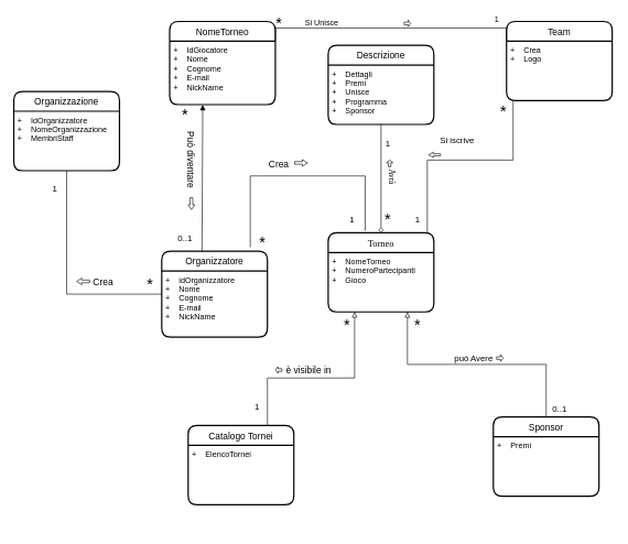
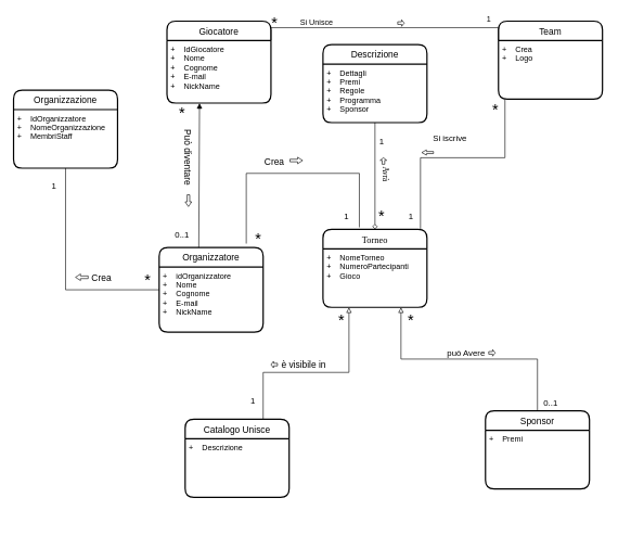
  <mxCell id="0" />
  <mxCell id="1" parent="0" />
- <mxCell id="2" value="NomeTorneo" style="swimlane;childLayout=stackLayout;horizontal=1;startSize=30;horizontalStack=0;rounded=1;fontSize=14;fontStyle=0;strokeWidth=2;resizeParent=0;resizeLast=1;shadow=0;align=center;" parent="1" vertex="1"><mxGeometry x="256" y="32" width="160" height="126" as="geometry"><mxRectangle x="40" y="450" width="70" height="30" as="alternateBounds" /></mxGeometry></mxCell>
+ <mxCell id="2" value="Giocatore" style="swimlane;childLayout=stackLayout;horizontal=1;startSize=30;horizontalStack=0;rounded=1;fontSize=14;fontStyle=0;strokeWidth=2;resizeParent=0;resizeLast=1;shadow=0;align=center;" parent="1" vertex="1"><mxGeometry x="256" y="32" width="160" height="126" as="geometry"><mxRectangle x="40" y="450" width="70" height="30" as="alternateBounds" /></mxGeometry></mxCell>
  <mxCell id="3" value="+    IdGiocatore&#10;+    Nome&#10;+    Cognome&#10;+    E-mail&#10;+    NickName " style="align=left;strokeColor=none;fillColor=none;spacingLeft=4;fontSize=12;verticalAlign=top;resizable=0;rotatable=0;part=1;" parent="2" vertex="1"><mxGeometry y="30" width="160" height="96" as="geometry" /></mxCell>
  <mxCell id="4" value="Team" style="swimlane;childLayout=stackLayout;horizontal=1;startSize=30;horizontalStack=0;rounded=1;fontSize=14;fontStyle=0;strokeWidth=2;resizeParent=0;resizeLast=1;shadow=0;dashed=0;align=center;" parent="1" vertex="1"><mxGeometry x="766" y="32" width="160" height="120" as="geometry"><mxRectangle x="550" y="450" width="70" height="30" as="alternateBounds" /></mxGeometry></mxCell>
  <mxCell id="5" value="+    Crea&#10;+    Logo&#10;" style="align=left;strokeColor=none;fillColor=none;spacingLeft=4;fontSize=12;verticalAlign=top;resizable=0;rotatable=0;part=1;" parent="4" vertex="1"><mxGeometry y="30" width="160" height="90" as="geometry" /></mxCell>
  <mxCell id="6" style="edgeStyle=orthogonalEdgeStyle;rounded=0;orthogonalLoop=1;jettySize=auto;html=1;exitX=1;exitY=0.5;exitDx=0;exitDy=0;entryX=0;entryY=0.5;entryDx=0;entryDy=0;strokeColor=none;" parent="1" source="3" target="5" edge="1"><mxGeometry relative="1" as="geometry" /></mxCell>
  <mxCell id="7" style="edgeStyle=orthogonalEdgeStyle;rounded=0;orthogonalLoop=1;jettySize=auto;html=1;exitX=1;exitY=0.5;exitDx=0;exitDy=0;strokeColor=none;startArrow=none;" parent="1" target="5" edge="1"><mxGeometry relative="1" as="geometry"><mxPoint x="756" y="109" as="sourcePoint" /></mxGeometry></mxCell>
  <mxCell id="8" value="" style="edgeStyle=orthogonalEdgeStyle;rounded=0;orthogonalLoop=1;jettySize=auto;html=1;exitX=1;exitY=0.5;exitDx=0;exitDy=0;strokeColor=none;endArrow=none;" parent="1" source="3" edge="1"><mxGeometry relative="1" as="geometry"><mxPoint x="416" y="107" as="sourcePoint" /><mxPoint x="436.029" y="109" as="targetPoint" /></mxGeometry></mxCell>
  <mxCell id="9" value="Torneo" style="swimlane;childLayout=stackLayout;horizontal=1;startSize=30;horizontalStack=0;rounded=1;fontSize=14;fontStyle=0;strokeWidth=2;resizeParent=0;resizeLast=1;shadow=0;dashed=0;align=center;fontFamily=Times New Roman;" parent="1" vertex="1"><mxGeometry x="496" y="352" width="160" height="120" as="geometry"><mxRectangle x="334" y="740" width="80" height="30" as="alternateBounds" /></mxGeometry></mxCell>
  <mxCell id="10" value="+    NomeTorneo&#10;+    NumeroPartecipanti&#10;+    Gioco&#10;&#10;" style="align=left;strokeColor=none;fillColor=none;spacingLeft=4;fontSize=12;verticalAlign=top;resizable=0;rotatable=0;part=1;" parent="9" vertex="1"><mxGeometry y="30" width="160" height="90" as="geometry" /></mxCell>
  <mxCell id="11" style="edgeStyle=orthogonalEdgeStyle;rounded=0;orthogonalLoop=1;jettySize=auto;html=1;exitX=0.75;exitY=0;exitDx=0;exitDy=0;entryX=0.25;entryY=1;entryDx=0;entryDy=0;fontSize=14;endArrow=block;endFill=0;" parent="1" source="12" target="9" edge="1"><mxGeometry relative="1" as="geometry"><Array as="points"><mxPoint x="404" y="572" /><mxPoint x="536" y="572" /></Array></mxGeometry></mxCell>
- <mxCell id="12" value="Catalogo Tornei" style="swimlane;childLayout=stackLayout;horizontal=1;startSize=30;horizontalStack=0;rounded=1;fontSize=14;fontStyle=0;strokeWidth=2;resizeParent=0;resizeLast=1;shadow=0;align=center;" parent="1" vertex="1"><mxGeometry x="284" y="644" width="160" height="120" as="geometry"><mxRectangle x="40" y="450" width="70" height="30" as="alternateBounds" /></mxGeometry></mxCell>
- <mxCell id="13" value="+    ElencoTornei" style="align=left;strokeColor=none;fillColor=none;spacingLeft=4;fontSize=12;verticalAlign=top;resizable=0;rotatable=0;part=1;" parent="12" vertex="1"><mxGeometry y="30" width="160" height="90" as="geometry" /></mxCell>
+ <mxCell id="12" value="Catalogo Unisce" style="swimlane;childLayout=stackLayout;horizontal=1;startSize=30;horizontalStack=0;rounded=1;fontSize=14;fontStyle=0;strokeWidth=2;resizeParent=0;resizeLast=1;shadow=0;align=center;" parent="1" vertex="1"><mxGeometry x="284" y="644" width="160" height="120" as="geometry"><mxRectangle x="40" y="450" width="70" height="30" as="alternateBounds" /></mxGeometry></mxCell>
+ <mxCell id="13" value="+    Descrizione" style="align=left;strokeColor=none;fillColor=none;spacingLeft=4;fontSize=12;verticalAlign=top;resizable=0;rotatable=0;part=1;" parent="12" vertex="1"><mxGeometry y="30" width="160" height="90" as="geometry" /></mxCell>
  <mxCell id="14" value="Organizzazione" style="swimlane;childLayout=stackLayout;horizontal=1;startSize=30;horizontalStack=0;rounded=1;fontSize=14;fontStyle=0;strokeWidth=2;resizeParent=0;resizeLast=1;shadow=0;align=center;arcSize=15;" parent="1" vertex="1"><mxGeometry x="20" y="138" width="160" height="120" as="geometry"><mxRectangle x="40" y="450" width="70" height="30" as="alternateBounds" /></mxGeometry></mxCell>
  <mxCell id="15" value="+    IdOrganizzatore&#10;+    NomeOrganizzazione&#10;+    MembriStaff&#10;" style="align=left;strokeColor=none;fillColor=none;spacingLeft=4;fontSize=12;verticalAlign=top;resizable=0;rotatable=0;part=1;" parent="14" vertex="1"><mxGeometry y="30" width="160" height="90" as="geometry" /></mxCell>
  <mxCell id="16" style="edgeStyle=orthogonalEdgeStyle;rounded=0;orthogonalLoop=1;jettySize=auto;html=1;exitX=0.5;exitY=0;exitDx=0;exitDy=0;entryX=0.75;entryY=1;entryDx=0;entryDy=0;fontSize=13;endArrow=block;endFill=0;" parent="1" source="17" target="9" edge="1"><mxGeometry relative="1" as="geometry" /></mxCell>
  <mxCell id="17" value="Sponsor" style="swimlane;childLayout=stackLayout;horizontal=1;startSize=30;horizontalStack=0;rounded=1;fontSize=14;fontStyle=0;strokeWidth=2;resizeParent=0;resizeLast=1;shadow=0;align=center;" parent="1" vertex="1"><mxGeometry x="746" y="631" width="160" height="120" as="geometry"><mxRectangle x="40" y="450" width="70" height="30" as="alternateBounds" /></mxGeometry></mxCell>
  <mxCell id="18" value="+    Premi&#10;&#10;" style="align=left;strokeColor=none;fillColor=none;spacingLeft=4;fontSize=12;verticalAlign=top;resizable=0;rotatable=0;part=1;" parent="17" vertex="1"><mxGeometry y="30" width="160" height="90" as="geometry" /></mxCell>
  <mxCell id="19" value="1" style="text;html=1;align=center;verticalAlign=middle;resizable=0;points=[];autosize=1;strokeColor=none;fillColor=none;" parent="1" vertex="1"><mxGeometry x="741" y="20" width="20" height="20" as="geometry" /></mxCell>
  <mxCell id="20" value="*" style="text;html=1;align=center;verticalAlign=middle;resizable=0;points=[];autosize=1;strokeColor=none;fillColor=none;fontSize=24;" parent="1" vertex="1"><mxGeometry x="411" y="20" width="20" height="30" as="geometry" /></mxCell>
  <mxCell id="21" value="Si Unisce" style="text;html=1;align=center;verticalAlign=middle;resizable=0;points=[];autosize=1;strokeColor=none;fillColor=none;" parent="1" vertex="1"><mxGeometry x="451" y="25" width="70" height="20" as="geometry" /></mxCell>
  <mxCell id="22" value="" style="endArrow=classic;html=1;rounded=0;" parent="1" edge="1"><mxGeometry width="50" height="50" relative="1" as="geometry"><mxPoint x="656" y="352" as="sourcePoint" /><mxPoint x="656" y="352" as="targetPoint" /><Array as="points" /></mxGeometry></mxCell>
  <mxCell id="23" value="" style="endArrow=classic;html=1;rounded=0;" parent="1" edge="1"><mxGeometry width="50" height="50" relative="1" as="geometry"><mxPoint x="356" y="222" as="sourcePoint" /><mxPoint x="356" y="222" as="targetPoint" /></mxGeometry></mxCell>
  <mxCell id="24" value="" style="shape=singleArrow;whiteSpace=wrap;html=1;arrowWidth=0.4;arrowSize=0.4;direction=east;fontSize=13;align=right;labelPosition=left;verticalLabelPosition=top;verticalAlign=bottom;" parent="1" vertex="1"><mxGeometry x="611" y="30" width="10" height="10" as="geometry" /></mxCell>
  <mxCell id="25" style="edgeStyle=orthogonalEdgeStyle;rounded=0;orthogonalLoop=1;jettySize=auto;html=1;fontSize=13;endArrow=none;endFill=0;startArrow=none;" parent="1" target="9" edge="1"><mxGeometry relative="1" as="geometry"><mxPoint x="776" y="152" as="sourcePoint" /><Array as="points"><mxPoint x="776" y="152" /><mxPoint x="776" y="152" /><mxPoint x="776" y="242" /><mxPoint x="646" y="242" /></Array></mxGeometry></mxCell>
  <mxCell id="26" value="Si iscrive" style="text;html=1;align=center;verticalAlign=middle;resizable=0;points=[];autosize=1;strokeColor=none;fillColor=none;fontSize=13;" parent="1" vertex="1"><mxGeometry x="656" y="202" width="70" height="20" as="geometry" /></mxCell>
  <mxCell id="27" value="" style="shape=singleArrow;whiteSpace=wrap;html=1;arrowWidth=0.4;arrowSize=0.4;direction=west;" parent="1" vertex="1"><mxGeometry x="648" y="230" width="18" height="8" as="geometry" /></mxCell>
  <mxCell id="28" value="1" style="text;html=1;align=center;verticalAlign=middle;resizable=0;points=[];autosize=1;strokeColor=none;fillColor=none;fontSize=13;" parent="1" vertex="1"><mxGeometry x="621" y="322" width="20" height="20" as="geometry" /></mxCell>
  <mxCell id="29" value="può Avere" style="text;html=1;align=center;verticalAlign=middle;resizable=0;points=[];autosize=1;strokeColor=none;fillColor=none;fontSize=13;" parent="1" vertex="1"><mxGeometry x="671" y="533" width="90" height="18" as="geometry" /></mxCell>
  <mxCell id="30" value="&lt;span style=&quot;font-size: 13px&quot;&gt;0..1&lt;br&gt;&lt;/span&gt;" style="text;html=1;align=center;verticalAlign=middle;resizable=0;points=[];autosize=1;strokeColor=none;fillColor=none;fontSize=24;" parent="1" vertex="1"><mxGeometry x="819" y="598" width="54" height="36" as="geometry" /></mxCell>
  <mxCell id="31" value="" style="shape=singleArrow;whiteSpace=wrap;html=1;arrowWidth=0.4;arrowSize=0.4;fontSize=13;" parent="1" vertex="1"><mxGeometry x="751" y="537" width="10" height="10" as="geometry" /></mxCell>
  <mxCell id="32" value="Crea" style="text;html=1;align=center;verticalAlign=middle;resizable=0;points=[];autosize=1;strokeColor=none;fillColor=none;fontSize=14;" parent="1" vertex="1"><mxGeometry x="130" y="416.75" width="50" height="20" as="geometry" /></mxCell>
  <mxCell id="33" value="" style="edgeStyle=orthogonalEdgeStyle;rounded=0;orthogonalLoop=1;jettySize=auto;html=1;fontSize=24;" parent="1" edge="1"><mxGeometry relative="1" as="geometry"><mxPoint x="928" y="802" as="targetPoint" /></mxGeometry></mxCell>
  <mxCell id="34" value="è visibile in" style="text;html=1;align=center;verticalAlign=middle;resizable=0;points=[];autosize=1;strokeColor=none;fillColor=none;fontSize=14;" parent="1" vertex="1"><mxGeometry x="421" y="551" width="90" height="18" as="geometry" /></mxCell>
  <mxCell id="35" value="&lt;font style=&quot;font-size: 24px&quot;&gt;*&lt;/font&gt;" style="text;html=1;align=center;verticalAlign=middle;resizable=0;points=[];autosize=1;strokeColor=none;fillColor=none;fontSize=14;" parent="1" vertex="1"><mxGeometry x="506" y="474" width="36" height="36" as="geometry" /></mxCell>
  <mxCell id="36" value="&lt;font style=&quot;font-size: 13px&quot;&gt;1&lt;/font&gt;" style="text;html=1;align=center;verticalAlign=middle;resizable=0;points=[];autosize=1;strokeColor=none;fillColor=none;fontSize=24;" parent="1" vertex="1"><mxGeometry x="370" y="595" width="36" height="36" as="geometry" /></mxCell>
  <mxCell id="37" value="" style="shape=singleArrow;whiteSpace=wrap;html=1;arrowWidth=0.4;arrowSize=0.4;fontSize=13;direction=west;" parent="1" vertex="1"><mxGeometry x="416" y="555" width="10" height="10" as="geometry" /></mxCell>
  <mxCell id="38" value="Descrizione" style="swimlane;childLayout=stackLayout;horizontal=1;startSize=30;horizontalStack=0;rounded=1;fontSize=14;fontStyle=0;strokeWidth=2;resizeParent=0;resizeLast=1;shadow=0;align=center;" parent="1" vertex="1"><mxGeometry x="496" y="68" width="160" height="120" as="geometry"><mxRectangle x="40" y="450" width="70" height="30" as="alternateBounds" /></mxGeometry></mxCell>
- <mxCell id="39" value="+    Dettagli&#10;+    Premi&#10;+    Unisce&#10;+    Programma&#10;+    Sponsor&#10;" style="align=left;strokeColor=none;fillColor=none;spacingLeft=4;fontSize=12;verticalAlign=top;resizable=0;rotatable=0;part=1;" parent="38" vertex="1"><mxGeometry y="30" width="160" height="90" as="geometry" /></mxCell>
+ <mxCell id="39" value="+    Dettagli&#10;+    Premi&#10;+    Regole&#10;+    Programma&#10;+    Sponsor&#10;" style="align=left;strokeColor=none;fillColor=none;spacingLeft=4;fontSize=12;verticalAlign=top;resizable=0;rotatable=0;part=1;" parent="38" vertex="1"><mxGeometry y="30" width="160" height="90" as="geometry" /></mxCell>
  <mxCell id="40" style="edgeStyle=orthogonalEdgeStyle;rounded=0;orthogonalLoop=1;jettySize=auto;html=1;exitX=1;exitY=0;exitDx=0;exitDy=0;entryX=0;entryY=0;entryDx=0;entryDy=0;fontFamily=Times New Roman;endArrow=none;endFill=0;" parent="1" source="3" target="5" edge="1"><mxGeometry relative="1" as="geometry" /></mxCell>
  <mxCell id="41" style="edgeStyle=orthogonalEdgeStyle;rounded=0;orthogonalLoop=1;jettySize=auto;html=1;exitX=0.5;exitY=1;exitDx=0;exitDy=0;entryX=0.5;entryY=0;entryDx=0;entryDy=0;fontFamily=Times New Roman;endArrow=diamond;endFill=0;" parent="1" source="39" target="9" edge="1"><mxGeometry relative="1" as="geometry" /></mxCell>
  <mxCell id="42" value="Avrà" style="text;html=1;align=center;verticalAlign=middle;resizable=0;points=[];autosize=1;strokeColor=none;fillColor=none;fontFamily=Times New Roman;rotation=90;" parent="1" vertex="1"><mxGeometry x="566" y="258" width="54" height="18" as="geometry" /></mxCell>
  <mxCell id="43" value="" style="shape=singleArrow;whiteSpace=wrap;html=1;arrowWidth=0.4;arrowSize=0.4;direction=north;" parent="1" vertex="1"><mxGeometry x="584" y="242" width="10" height="10" as="geometry" /></mxCell>
  <mxCell id="44" value="*" style="text;html=1;align=center;verticalAlign=middle;resizable=0;points=[];autosize=1;strokeColor=none;fillColor=none;fontSize=24;" parent="1" vertex="1"><mxGeometry x="576" y="317" width="20" height="30" as="geometry" /></mxCell>
  <mxCell id="45" value="1" style="text;html=1;align=center;verticalAlign=middle;resizable=0;points=[];autosize=1;strokeColor=none;fillColor=none;fontSize=13;" parent="1" vertex="1"><mxGeometry x="576" y="207" width="20" height="20" as="geometry" /></mxCell>
  <mxCell id="46" value="*" style="text;html=1;align=center;verticalAlign=middle;resizable=0;points=[];autosize=1;strokeColor=none;fillColor=none;fontSize=24;" parent="1" vertex="1"><mxGeometry x="751" y="153" width="20" height="30" as="geometry" /></mxCell>
  <mxCell id="47" value="Organizzatore" style="swimlane;childLayout=stackLayout;horizontal=1;startSize=30;horizontalStack=0;rounded=1;fontSize=14;fontStyle=0;strokeWidth=2;resizeParent=0;resizeLast=1;shadow=0;align=center;" parent="1" vertex="1"><mxGeometry x="244" y="380" width="160" height="130" as="geometry"><mxRectangle x="40" y="450" width="70" height="30" as="alternateBounds" /></mxGeometry></mxCell>
  <mxCell id="48" value="+    idOrganizzatore&#10;+    Nome&#10;+    Cognome&#10;+    E-mail&#10;+    NickName " style="align=left;strokeColor=none;fillColor=none;spacingLeft=4;fontSize=12;verticalAlign=top;resizable=0;rotatable=0;part=1;" parent="47" vertex="1"><mxGeometry y="30" width="160" height="100" as="geometry" /></mxCell>
  <mxCell id="49" value="" style="shape=singleArrow;whiteSpace=wrap;html=1;arrowWidth=0.4;arrowSize=0.4;direction=south;rotation=90;" parent="1" vertex="1"><mxGeometry x="120" y="416" width="10" height="19.5" as="geometry" /></mxCell>
  <mxCell id="50" value="*" style="text;html=1;align=center;verticalAlign=middle;resizable=0;points=[];autosize=1;strokeColor=none;fillColor=none;fontSize=24;" parent="1" vertex="1"><mxGeometry y="416" width="20" height="30" as="geometry" x="216" /></mxCell>
  <mxCell id="51" value="1" style="text;html=1;align=center;verticalAlign=middle;resizable=0;points=[];autosize=1;strokeColor=none;fillColor=none;fontSize=13;" parent="1" vertex="1"><mxGeometry x="72" y="276" width="20" height="20" as="geometry" /></mxCell>
  <mxCell id="52" value="" style="endArrow=none;html=1;rounded=0;fontSize=24;exitX=0;exitY=0.5;exitDx=0;exitDy=0;entryX=0.5;entryY=1;entryDx=0;entryDy=0;" parent="1" source="47" target="15" edge="1"><mxGeometry width="50" height="50" relative="1" as="geometry"><mxPoint x="224" y="446" as="sourcePoint" /><mxPoint x="41.96" y="436" as="targetPoint" /><Array as="points"><mxPoint x="100" y="445" /></Array></mxGeometry></mxCell>
  <mxCell id="53" value="" style="endArrow=none;html=1;rounded=0;fontSize=24;entryX=0.35;entryY=-0.025;entryDx=0;entryDy=0;entryPerimeter=0;" parent="1" target="9" edge="1"><mxGeometry width="50" height="50" relative="1" as="geometry"><mxPoint x="378" y="374" as="sourcePoint" /><mxPoint x="320" y="356" as="targetPoint" /><Array as="points"><mxPoint x="378" y="266" /><mxPoint x="552" y="266" /></Array></mxGeometry></mxCell>
  <mxCell id="54" value="Crea" style="text;html=1;align=center;verticalAlign=middle;resizable=0;points=[];autosize=1;strokeColor=none;fillColor=none;fontSize=14;" parent="1" vertex="1"><mxGeometry x="396" y="238" width="50" height="20" as="geometry" /></mxCell>
  <mxCell id="55" value="" style="shape=singleArrow;whiteSpace=wrap;html=1;arrowWidth=0.4;arrowSize=0.4;direction=south;rotation=-90;" parent="1" vertex="1"><mxGeometry x="450" y="236.5" width="10" height="19.5" as="geometry" /></mxCell>
  <mxCell id="56" value="*" style="text;html=1;align=center;verticalAlign=middle;resizable=0;points=[];autosize=1;strokeColor=none;fillColor=none;fontSize=24;" parent="1" vertex="1"><mxGeometry x="386" y="352" width="20" height="30" as="geometry" /></mxCell>
  <mxCell id="57" value="1" style="text;html=1;align=center;verticalAlign=middle;resizable=0;points=[];autosize=1;strokeColor=none;fillColor=none;fontSize=13;" parent="1" vertex="1"><mxGeometry x="522" y="322" width="20" height="20" as="geometry" /></mxCell>
  <mxCell id="58" value="" style="endArrow=block;html=1;rounded=0;fontSize=24;entryX=0.313;entryY=1;entryDx=0;entryDy=0;entryPerimeter=0;exitX=0.381;exitY=0;exitDx=0;exitDy=0;exitPerimeter=0;" parent="1" source="47" target="3" edge="1"><mxGeometry width="50" height="50" relative="1" as="geometry"><mxPoint x="306" y="374" as="sourcePoint" /><mxPoint x="320" y="356" as="targetPoint" /></mxGeometry></mxCell>
  <mxCell id="59" value="0..1" style="text;html=1;align=center;verticalAlign=middle;resizable=0;points=[];autosize=1;strokeColor=none;fillColor=none;fontSize=13;" parent="1" vertex="1"><mxGeometry x="252" y="352" width="54" height="18" as="geometry" /></mxCell>
  <mxCell id="60" value="*" style="text;html=1;align=center;verticalAlign=middle;resizable=0;points=[];autosize=1;strokeColor=none;fillColor=none;fontSize=24;" parent="1" vertex="1"><mxGeometry x="269" y="158" width="20" height="30" as="geometry" /></mxCell>
  <mxCell id="61" value="Può&amp;nbsp;diventare" style="text;html=1;align=center;verticalAlign=middle;resizable=0;points=[];autosize=1;strokeColor=none;fillColor=none;fontSize=14;rotation=90;" parent="1" vertex="1"><mxGeometry x="234" y="232" width="108" height="18" as="geometry" /></mxCell>
  <mxCell id="62" value="" style="shape=singleArrow;whiteSpace=wrap;html=1;arrowWidth=0.4;arrowSize=0.4;direction=south;" parent="1" vertex="1"><mxGeometry x="284" y="299" width="10" height="18" as="geometry" /></mxCell>
  <mxCell id="63" value="&lt;font style=&quot;font-size: 24px&quot;&gt;*&lt;/font&gt;" style="text;html=1;align=center;verticalAlign=middle;resizable=0;points=[];autosize=1;strokeColor=none;fillColor=none;fontSize=14;" vertex="1" parent="1"><mxGeometry x="613" y="474" width="36" height="36" as="geometry" /></mxCell>
